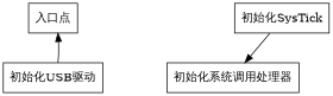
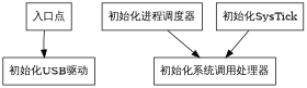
  digraph {
    node [shape=box]
    "入口点"
    "初始化USB驱动"
+   "初始化进程调度器"
    "初始化系统调用处理器"
    "初始化SysTick"
-   "初始化USB驱动" -> "入口点"
+   "入口点" -> "初始化USB驱动"
+   "初始化进程调度器" -> "初始化系统调用处理器"
    "初始化SysTick" -> "初始化系统调用处理器"
  }
